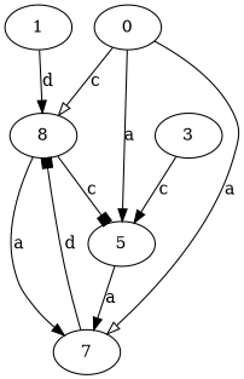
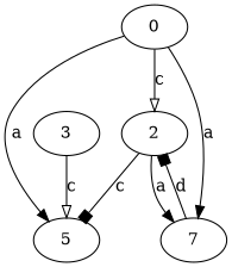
  strict digraph {
    edge [arrowhead=normal]
-   1
-   8
+   8 [label=2]
    3
    5
    n5 [label=7]
    0
-   1 -> 8 [label=d]
    8 -> 5 [arrowhead=box label=c]
    8 -> n5 [label=a]
-   3 -> 5 [label=c]
-   5 -> n5 [label=a]
+   3 -> 5 [arrowhead=onormal label=c]
    n5 -> 8 [arrowhead=box label=d]
    0 -> 8 [arrowhead=onormal label=c]
    0 -> 5 [label=a]
-   0 -> n5 [arrowhead=onormal label=a]
+   0 -> n5 [label=a]
  }
